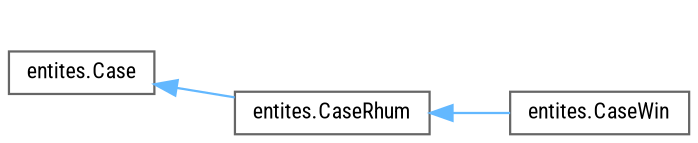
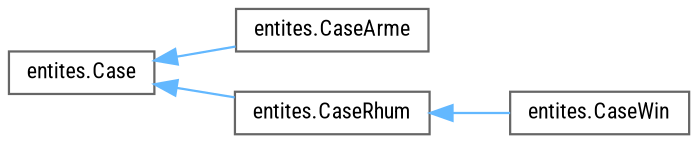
  digraph {
    fontname="Roboto Condensed"
    rankdir=LR
    node [color=grey40 fillcolor=white fontname="Roboto Condensed" fontsize=10 shape=box style=filled]
    edge [color=steelblue1 dir=back fontname="Roboto Condensed" fontsize=10 labelfontname=Helvetica labelfontsize=10 style=solid]
    n1 [height=0.2 label="entites.Case" width=0.4]
+   n2 [height=0.2 label="entites.CaseArme" width=0.4]
    n3 [height=0.2 label="entites.CaseRhum" width=0.4]
    n4 [height=0.2 label="entites.CaseWin" width=0.4]
+   n1 -> n2
    n1 -> n3
    n3 -> n4
  }
